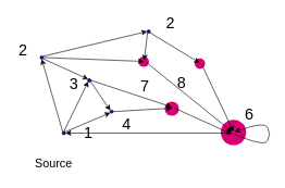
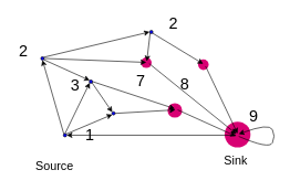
  <mxCell id="0" />
  <mxCell id="1" parent="0" />
  <mxCell id="2" value="" style="ellipse;whiteSpace=wrap;html=1;aspect=fixed;fillColor=#0000FF;fontColor=#ffffff;strokeColor=default;shadow=0;gradientColor=none;" parent="1" vertex="1"><mxGeometry x="355" y="201" width="5" height="5" as="geometry" /></mxCell>
  <mxCell id="3" value="" style="ellipse;whiteSpace=wrap;html=1;aspect=fixed;fillColor=#0000FF;fontColor=#ffffff;strokeColor=default;shadow=0;gradientColor=none;" parent="1" vertex="1"><mxGeometry x="305" y="95" width="5" height="5" as="geometry" /></mxCell>
  <mxCell id="4" value="" style="ellipse;whiteSpace=wrap;html=1;aspect=fixed;fillColor=#d80073;fontColor=#ffffff;strokeColor=none;shadow=0;" parent="1" vertex="1"><mxGeometry x="298" y="89" width="16" height="16" as="geometry" /></mxCell>
  <mxCell id="5" value="" style="ellipse;whiteSpace=wrap;html=1;aspect=fixed;fillColor=#d80073;fontColor=#ffffff;strokeColor=none;shadow=0;" parent="1" vertex="1"><mxGeometry x="338" y="183" width="39" height="39" as="geometry" /></mxCell>
  <mxCell id="6" value="" style="ellipse;whiteSpace=wrap;html=1;aspect=fixed;fillColor=#0000FF;fontColor=#ffffff;strokeColor=default;shadow=0;gradientColor=none;" parent="1" vertex="1"><mxGeometry x="134" y="120" width="5" height="5" as="geometry" /></mxCell>
  <mxCell id="7" value="" style="ellipse;whiteSpace=wrap;html=1;aspect=fixed;fillColor=#0000FF;fontColor=#ffffff;strokeColor=default;shadow=0;gradientColor=none;" parent="1" vertex="1"><mxGeometry x="225" y="45" width="5" height="5" as="geometry" /></mxCell>
  <mxCell id="8" value="" style="ellipse;whiteSpace=wrap;html=1;aspect=fixed;fillColor=#0000FF;fontColor=#ffffff;strokeColor=default;shadow=0;gradientColor=none;" parent="1" vertex="1"><mxGeometry x="220" y="91" width="5" height="5" as="geometry" /></mxCell>
  <mxCell id="9" value="" style="ellipse;whiteSpace=wrap;html=1;aspect=fixed;fillColor=#0000FF;fontColor=#ffffff;strokeColor=default;shadow=0;gradientColor=none;" parent="1" vertex="1"><mxGeometry x="263" y="161" width="5" height="5" as="geometry" /></mxCell>
  <mxCell id="10" value="" style="ellipse;whiteSpace=wrap;html=1;aspect=fixed;fillColor=#d80073;fontColor=#ffffff;strokeColor=none;shadow=0;" parent="1" vertex="1"><mxGeometry x="252" y="155" width="22" height="22" as="geometry" /></mxCell>
  <mxCell id="11" value="" style="ellipse;whiteSpace=wrap;html=1;aspect=fixed;fillColor=#d80073;fontColor=#ffffff;strokeColor=none;shadow=0;" parent="1" vertex="1"><mxGeometry x="212" y="86" width="16" height="16" as="geometry" /></mxCell>
  <mxCell id="12" value="" style="ellipse;whiteSpace=wrap;html=1;aspect=fixed;fillColor=#0000FF;fontColor=#ffffff;strokeColor=default;shadow=0;gradientColor=none;" parent="1" vertex="1"><mxGeometry x="168" y="168" width="5" height="5" as="geometry" /></mxCell>
  <mxCell id="13" value="" style="ellipse;whiteSpace=wrap;html=1;aspect=fixed;fillColor=#0000FF;fontColor=#ffffff;strokeColor=default;shadow=0;gradientColor=none;" parent="1" vertex="1"><mxGeometry x="61" y="85" width="5" height="5" as="geometry" /></mxCell>
  <mxCell id="14" value="" style="ellipse;whiteSpace=wrap;html=1;aspect=fixed;fillColor=#0000FF;fontColor=#ffffff;strokeColor=default;shadow=0;gradientColor=none;" parent="1" vertex="1"><mxGeometry x="95" y="201" width="5" height="5" as="geometry" /></mxCell>
  <mxCell id="15" style="edgeStyle=none;html=1;exitX=0.5;exitY=0;exitDx=0;exitDy=0;entryX=0;entryY=1;entryDx=0;entryDy=0;strokeWidth=1;" parent="1" source="14" target="6" edge="1"><mxGeometry relative="1" as="geometry" /></mxCell>
  <mxCell id="16" style="edgeStyle=none;html=1;exitX=0;exitY=0;exitDx=0;exitDy=0;entryX=0.5;entryY=1;entryDx=0;entryDy=0;strokeWidth=1;" parent="1" source="14" target="13" edge="1"><mxGeometry relative="1" as="geometry" /></mxCell>
  <mxCell id="17" style="edgeStyle=none;html=1;exitX=1;exitY=0.5;exitDx=0;exitDy=0;entryX=0;entryY=1;entryDx=0;entryDy=0;strokeWidth=1;" parent="1" source="12" target="9" edge="1"><mxGeometry relative="1" as="geometry" /></mxCell>
  <mxCell id="18" value="" style="endArrow=classic;html=1;exitX=0;exitY=0.5;exitDx=0;exitDy=0;entryX=1;entryY=0.5;entryDx=0;entryDy=0;strokeWidth=1;" parent="1" source="2" target="14" edge="1"><mxGeometry width="50" height="50" relative="1" as="geometry"><mxPoint x="205" y="231" as="sourcePoint" /><mxPoint x="255" y="181" as="targetPoint" /></mxGeometry></mxCell>
  <mxCell id="19" value="" style="endArrow=classic;html=1;exitX=1;exitY=0;exitDx=0;exitDy=0;entryX=0;entryY=1;entryDx=0;entryDy=0;strokeWidth=1;" parent="1" source="14" target="12" edge="1"><mxGeometry width="50" height="50" relative="1" as="geometry"><mxPoint x="205" y="225" as="sourcePoint" /><mxPoint x="255" y="175" as="targetPoint" /></mxGeometry></mxCell>
  <mxCell id="20" style="edgeStyle=none;html=1;exitX=1;exitY=1;exitDx=0;exitDy=0;entryX=0;entryY=0;entryDx=0;entryDy=0;strokeWidth=1;" parent="1" source="6" target="12" edge="1"><mxGeometry relative="1" as="geometry" /></mxCell>
  <mxCell id="21" style="edgeStyle=none;html=1;exitX=1;exitY=0.5;exitDx=0;exitDy=0;entryX=0;entryY=0.5;entryDx=0;entryDy=0;strokeWidth=1;" parent="1" source="6" target="9" edge="1"><mxGeometry relative="1" as="geometry" /></mxCell>
  <mxCell id="22" style="edgeStyle=none;html=1;exitX=1;exitY=0;exitDx=0;exitDy=0;entryX=0;entryY=0.5;entryDx=0;entryDy=0;strokeWidth=1;" parent="1" source="13" target="7" edge="1"><mxGeometry relative="1" as="geometry" /></mxCell>
  <mxCell id="23" style="edgeStyle=none;html=1;exitX=1;exitY=0.5;exitDx=0;exitDy=0;entryX=0;entryY=0.5;entryDx=0;entryDy=0;strokeWidth=1;" parent="1" source="13" target="8" edge="1"><mxGeometry relative="1" as="geometry" /></mxCell>
  <mxCell id="24" style="edgeStyle=none;html=1;exitX=1;exitY=1;exitDx=0;exitDy=0;entryX=0;entryY=0;entryDx=0;entryDy=0;strokeWidth=1;" parent="1" source="13" target="6" edge="1"><mxGeometry relative="1" as="geometry" /></mxCell>
  <mxCell id="25" style="edgeStyle=none;html=1;exitX=1;exitY=1;exitDx=0;exitDy=0;entryX=0;entryY=0;entryDx=0;entryDy=0;strokeWidth=1;" parent="1" source="7" target="3" edge="1"><mxGeometry relative="1" as="geometry" /></mxCell>
  <mxCell id="26" style="edgeStyle=none;html=1;exitX=1;exitY=1;exitDx=0;exitDy=0;entryX=0;entryY=0;entryDx=0;entryDy=0;strokeWidth=1;" parent="1" source="8" target="2" edge="1"><mxGeometry relative="1" as="geometry" /></mxCell>
  <mxCell id="27" style="edgeStyle=none;html=1;exitX=1;exitY=1;exitDx=0;exitDy=0;strokeWidth=1;" parent="1" source="9" edge="1"><mxGeometry relative="1" as="geometry"><mxPoint x="285" y="155" as="sourcePoint" /><mxPoint x="355" y="205" as="targetPoint" /></mxGeometry></mxCell>
  <mxCell id="28" style="edgeStyle=none;html=1;exitX=1;exitY=1;exitDx=0;exitDy=0;entryX=0.5;entryY=0;entryDx=0;entryDy=0;strokeWidth=1;" parent="1" source="3" target="2" edge="1"><mxGeometry relative="1" as="geometry" /></mxCell>
  <mxCell id="29" value="" style="curved=1;endArrow=classic;html=1;exitX=1;exitY=1;exitDx=0;exitDy=0;entryX=1;entryY=0;entryDx=0;entryDy=0;strokeWidth=1;" parent="1" source="2" target="2" edge="1"><mxGeometry width="50" height="50" relative="1" as="geometry"><mxPoint x="395" y="255" as="sourcePoint" /><mxPoint x="445" y="205" as="targetPoint" /><Array as="points"><mxPoint x="405" y="225" /><mxPoint x="415" y="205" /><mxPoint x="405" y="185" /></Array></mxGeometry></mxCell>
  <mxCell id="30" value="Source" style="text;html=1;strokeColor=none;fillColor=none;align=center;verticalAlign=middle;whiteSpace=wrap;rounded=0;shadow=0;fontSize=18;" parent="1" vertex="1"><mxGeometry x="52" y="236" width="60" height="30" as="geometry" /></mxCell>
+ <mxCell id="31" value="Sink" style="text;html=1;strokeColor=none;fillColor=none;align=center;verticalAlign=middle;whiteSpace=wrap;rounded=0;shadow=0;fontSize=18;" parent="1" vertex="1"><mxGeometry x="325" y="227" width="60" height="30" as="geometry" /></mxCell>
  <mxCell id="32" value="1" style="text;html=1;strokeColor=none;fillColor=none;align=center;verticalAlign=middle;whiteSpace=wrap;rounded=0;fontSize=24;" parent="1" vertex="1"><mxGeometry x="120" y="188.5" width="30" height="30" as="geometry" /></mxCell>
  <mxCell id="33" value="2&lt;span style=&quot;color: rgba(0 , 0 , 0 , 0) ; font-family: monospace ; font-size: 0px&quot;&gt;%3CmxGraphModel%3E%3Croot%3E%3CmxCell%20id%3D%220%22%2F%3E%3CmxCell%20id%3D%221%22%20parent%3D%220%22%2F%3E%3CmxCell%20id%3D%222%22%20value%3D%221%22%20style%3D%22text%3Bhtml%3D1%3BstrokeColor%3Dnone%3BfillColor%3Dnone%3Balign%3Dcenter%3BverticalAlign%3Dmiddle%3BwhiteSpace%3Dwrap%3Brounded%3D0%3BfontSize%3D24%3B%22%20vertex%3D%221%22%20parent%3D%221%22%3E%3CmxGeometry%20x%3D%22150%22%20y%3D%22283.5%22%20width%3D%2230%22%20height%3D%2230%22%20as%3D%22geometry%22%2F%3E%3C%2FmxCell%3E%3C%2Froot%3E%3C%2FmxGraphModel%3E&lt;/span&gt;" style="text;html=1;strokeColor=none;fillColor=none;align=center;verticalAlign=middle;whiteSpace=wrap;rounded=0;fontSize=24;" parent="1" vertex="1"><mxGeometry x="20" y="62" width="30" height="30" as="geometry" /></mxCell>
  <mxCell id="34" value="3" style="text;html=1;strokeColor=none;fillColor=none;align=center;verticalAlign=middle;whiteSpace=wrap;rounded=0;fontSize=24;" parent="1" vertex="1"><mxGeometry x="97.5" y="113" width="30" height="30" as="geometry" /></mxCell>
- <mxCell id="35" value="4" style="text;html=1;strokeColor=none;fillColor=none;align=center;verticalAlign=middle;whiteSpace=wrap;rounded=0;fontSize=24;" parent="1" vertex="1"><mxGeometry x="179" y="176" width="30" height="30" as="geometry" /></mxCell>
  <mxCell id="36" value="2" style="text;html=1;strokeColor=none;fillColor=none;align=center;verticalAlign=middle;whiteSpace=wrap;rounded=0;fontSize=24;" parent="1" vertex="1"><mxGeometry x="246" y="20" width="30" height="30" as="geometry" /></mxCell>
- <mxCell id="37" value="7" style="text;html=1;strokeColor=none;fillColor=none;align=center;verticalAlign=middle;whiteSpace=wrap;rounded=0;fontSize=24;" parent="1" vertex="1"><mxGeometry x="207" y="115.5" width="30" height="30" as="geometry" /></mxCell>
+ <mxCell id="37" value="7" style="text;html=1;strokeColor=none;fillColor=none;align=center;verticalAlign=middle;whiteSpace=wrap;rounded=0;fontSize=24;" parent="1" vertex="1"><mxGeometry x="197" y="105.5" width="30" height="30" as="geometry" /></mxCell>
  <mxCell id="38" value="8" style="text;html=1;strokeColor=none;fillColor=none;align=center;verticalAlign=middle;whiteSpace=wrap;rounded=0;fontSize=24;" parent="1" vertex="1"><mxGeometry x="263" y="112" width="30" height="30" as="geometry" /></mxCell>
- <mxCell id="39" value="6" style="text;html=1;strokeColor=none;fillColor=none;align=center;verticalAlign=middle;whiteSpace=wrap;rounded=0;fontSize=24;" parent="1" vertex="1"><mxGeometry x="367" y="159.5" width="30" height="30" as="geometry" /></mxCell>
+ <mxCell id="39" value="9" style="text;html=1;strokeColor=none;fillColor=none;align=center;verticalAlign=middle;whiteSpace=wrap;rounded=0;fontSize=24;" parent="1" vertex="1"><mxGeometry x="367" y="159.5" width="30" height="30" as="geometry" /></mxCell>
  <mxCell id="40" style="edgeStyle=none;html=1;entryX=0;entryY=0;entryDx=0;entryDy=0;strokeWidth=1;exitX=0;exitY=1;exitDx=0;exitDy=0;" parent="1" edge="1"><mxGeometry relative="1" as="geometry"><mxPoint x="225.732" y="49.268" as="sourcePoint" /><mxPoint x="220.732" y="91.732" as="targetPoint" /></mxGeometry></mxCell>
